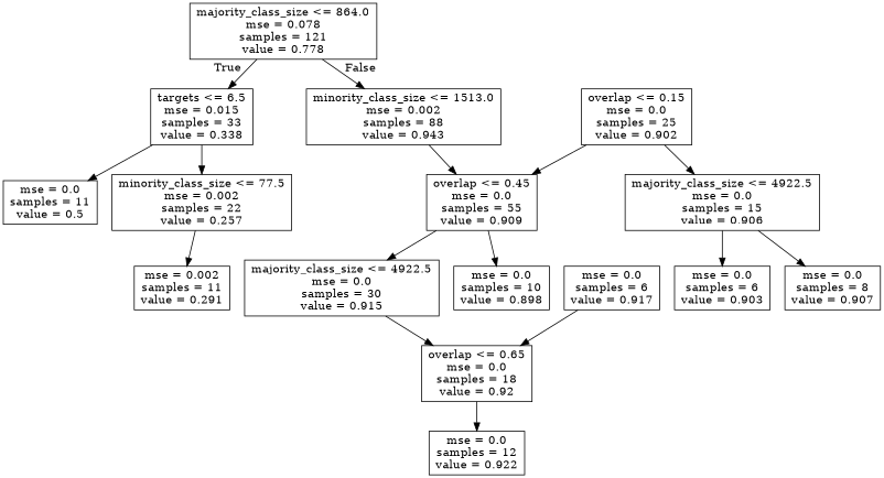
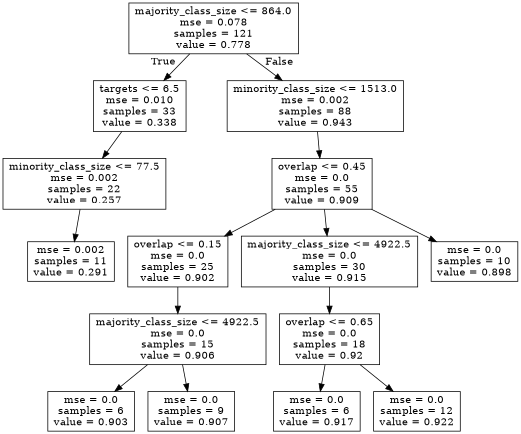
  digraph {
    node [shape=box]
    n1 [label="majority_class_size <= 864.0\nmse = 0.078\nsamples = 121\nvalue = 0.778"]
-   n2 [label="targets <= 6.5\nmse = 0.015\nsamples = 33\nvalue = 0.338"]
+   n2 [label="targets <= 6.5\nmse = 0.010\nsamples = 33\nvalue = 0.338"]
    n3 [label="minority_class_size <= 1513.0\nmse = 0.002\nsamples = 88\nvalue = 0.943"]
-   n4 [label="mse = 0.0\nsamples = 11\nvalue = 0.5"]
    n5 [label="minority_class_size <= 77.5\nmse = 0.002\nsamples = 22\nvalue = 0.257"]
    n6 [label="overlap <= 0.45\nmse = 0.0\nsamples = 55\nvalue = 0.909"]
    n7 [label="mse = 0.002\nsamples = 11\nvalue = 0.291"]
    n8 [label="overlap <= 0.15\nmse = 0.0\nsamples = 25\nvalue = 0.902"]
    n9 [label="majority_class_size <= 4922.5\nmse = 0.0\nsamples = 30\nvalue = 0.915"]
    n10 [label="mse = 0.0\nsamples = 10\nvalue = 0.898"]
    n11 [label="majority_class_size <= 4922.5\nmse = 0.0\nsamples = 15\nvalue = 0.906"]
    n12 [label="overlap <= 0.65\nmse = 0.0\nsamples = 18\nvalue = 0.92"]
    n13 [label="mse = 0.0\nsamples = 6\nvalue = 0.903"]
-   n14 [label="mse = 0.0\nsamples = 8\nvalue = 0.907"]
+   n14 [label="mse = 0.0\nsamples = 9\nvalue = 0.907"]
    n15 [label="mse = 0.0\nsamples = 6\nvalue = 0.917"]
    n16 [label="mse = 0.0\nsamples = 12\nvalue = 0.922"]
    n1 -> n2 [headlabel=True labelangle=45 labeldistance=2.5]
    n1 -> n3 [headlabel=False labelangle=-45 labeldistance=2.5]
-   n2 -> n4
    n2 -> n5
    n3 -> n6
    n5 -> n7
-   n8 -> n6
+   n6 -> n8
    n6 -> n9
    n6 -> n10
    n8 -> n11
    n9 -> n12
    n11 -> n13
    n11 -> n14
-   n15 -> n12
+   n12 -> n15
    n12 -> n16
  }
